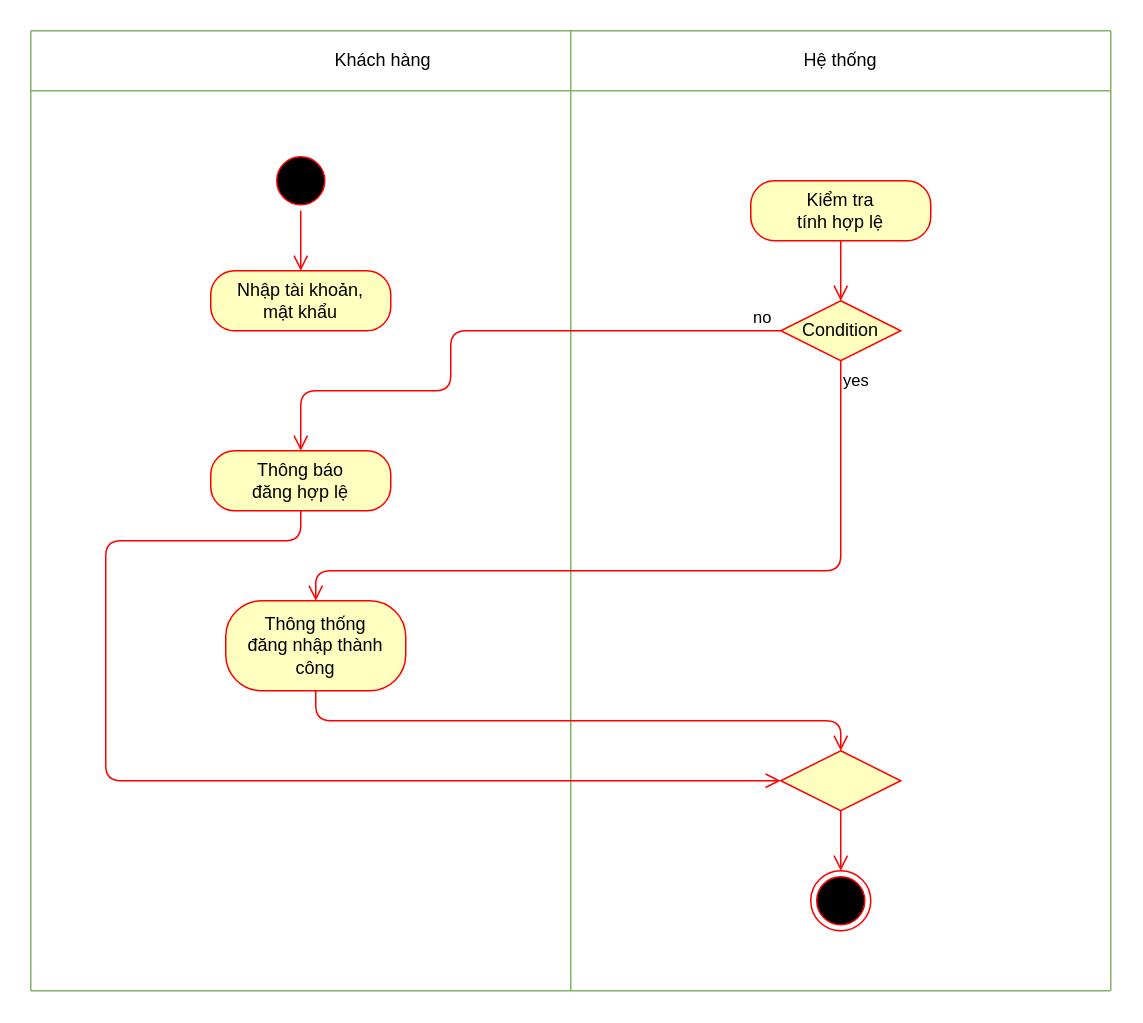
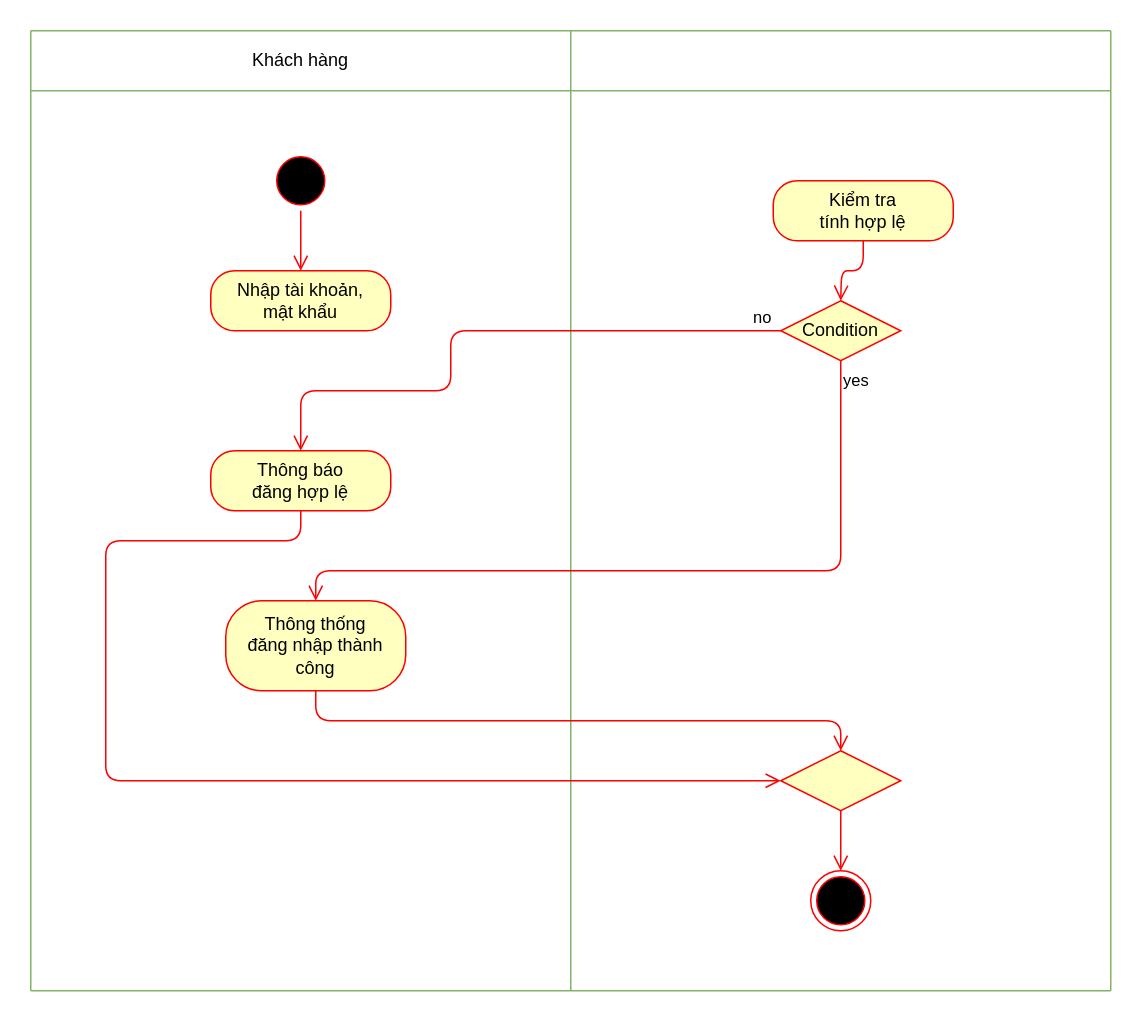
  <mxCell id="0" />
  <mxCell id="1" parent="0" />
  <mxCell id="2" value="" style="endArrow=none;html=1;fillColor=#d5e8d4;strokeColor=#82b366;" edge="1" parent="1"><mxGeometry width="50" height="50" relative="1" as="geometry"><mxPoint x="20" y="20" as="sourcePoint" /><mxPoint x="740" y="20" as="targetPoint" /></mxGeometry></mxCell>
  <mxCell id="3" value="" style="endArrow=none;html=1;fillColor=#d5e8d4;strokeColor=#82b366;" edge="1" parent="1"><mxGeometry width="50" height="50" relative="1" as="geometry"><mxPoint x="380" y="660" as="sourcePoint" /><mxPoint x="380" y="20" as="targetPoint" /></mxGeometry></mxCell>
- <mxCell id="4" value="Khách hàng" style="text;html=1;strokeColor=none;fillColor=none;align=center;verticalAlign=middle;whiteSpace=wrap;rounded=0;" vertex="1" parent="1"><mxGeometry x="215" y="30" width="80" height="20" as="geometry" /></mxCell>
- <mxCell id="5" value="Hệ thống" style="text;html=1;strokeColor=none;fillColor=none;align=center;verticalAlign=middle;whiteSpace=wrap;rounded=0;" vertex="1" parent="1"><mxGeometry x="520" y="30" width="80" height="20" as="geometry" /></mxCell>
+ <mxCell id="4" value="Khách hàng" style="text;html=1;strokeColor=none;fillColor=none;align=center;verticalAlign=middle;whiteSpace=wrap;rounded=0;" vertex="1" parent="1"><mxGeometry x="160" y="30" width="80" height="20" as="geometry" /></mxCell>
  <mxCell id="6" value="" style="endArrow=none;html=1;fillColor=#d5e8d4;strokeColor=#82b366;" edge="1" parent="1"><mxGeometry width="50" height="50" relative="1" as="geometry"><mxPoint x="20" y="60" as="sourcePoint" /><mxPoint x="740" y="60" as="targetPoint" /></mxGeometry></mxCell>
  <mxCell id="7" value="" style="endArrow=none;html=1;fillColor=#d5e8d4;strokeColor=#82b366;" edge="1" parent="1"><mxGeometry width="50" height="50" relative="1" as="geometry"><mxPoint x="20" y="660" as="sourcePoint" /><mxPoint x="20" y="20" as="targetPoint" /></mxGeometry></mxCell>
  <mxCell id="8" value="" style="endArrow=none;html=1;fillColor=#d5e8d4;strokeColor=#82b366;" edge="1" parent="1"><mxGeometry width="50" height="50" relative="1" as="geometry"><mxPoint x="740" y="660" as="sourcePoint" /><mxPoint x="740" y="20" as="targetPoint" /></mxGeometry></mxCell>
  <mxCell id="9" value="" style="ellipse;html=1;shape=startState;fillColor=#000000;strokeColor=#ff0000;" vertex="1" parent="1"><mxGeometry x="180" y="100" width="40" height="40" as="geometry" /></mxCell>
  <mxCell id="10" value="" style="edgeStyle=orthogonalEdgeStyle;html=1;verticalAlign=bottom;endArrow=open;endSize=8;strokeColor=#ff0000;" edge="1" parent="1" source="9"><mxGeometry relative="1" as="geometry"><mxPoint x="200" y="180" as="targetPoint" /></mxGeometry></mxCell>
  <mxCell id="11" value="Nhập tài khoản,&lt;br&gt;mật khẩu" style="rounded=1;whiteSpace=wrap;html=1;arcSize=40;fontColor=#000000;fillColor=#ffffc0;strokeColor=#ff0000;" vertex="1" parent="1"><mxGeometry x="140" y="180" width="120" height="40" as="geometry" /></mxCell>
- <mxCell id="12" value="Kiểm tra&lt;br&gt;tính hợp lệ" style="rounded=1;whiteSpace=wrap;html=1;arcSize=40;fontColor=#000000;fillColor=#ffffc0;strokeColor=#ff0000;" vertex="1" parent="1"><mxGeometry x="500" y="120" width="120" height="40" as="geometry" /></mxCell>
+ <mxCell id="12" value="Kiểm tra&lt;br&gt;tính hợp lệ" style="rounded=1;whiteSpace=wrap;html=1;arcSize=40;fontColor=#000000;fillColor=#ffffc0;strokeColor=#ff0000;" vertex="1" parent="1"><mxGeometry x="515" y="120" width="120" height="40" as="geometry" /></mxCell>
  <mxCell id="13" value="" style="edgeStyle=orthogonalEdgeStyle;html=1;verticalAlign=bottom;endArrow=open;endSize=8;strokeColor=#ff0000;" edge="1" parent="1" source="12"><mxGeometry relative="1" as="geometry"><mxPoint x="560" y="200" as="targetPoint" /></mxGeometry></mxCell>
  <mxCell id="14" value="Condition" style="rhombus;whiteSpace=wrap;html=1;fillColor=#ffffc0;strokeColor=#ff0000;" vertex="1" parent="1"><mxGeometry x="520" y="200" width="80" height="40" as="geometry" /></mxCell>
  <mxCell id="15" value="no" style="edgeStyle=orthogonalEdgeStyle;html=1;align=left;verticalAlign=bottom;endArrow=open;endSize=8;strokeColor=#ff0000;exitX=0;exitY=0.5;exitDx=0;exitDy=0;" edge="1" parent="1" source="14"><mxGeometry x="-0.9" relative="1" as="geometry"><mxPoint x="200" y="300" as="targetPoint" /><Array as="points"><mxPoint x="300" y="220" /><mxPoint x="300" y="260" /><mxPoint x="200" y="260" /></Array><mxPoint as="offset" /></mxGeometry></mxCell>
  <mxCell id="16" value="yes" style="edgeStyle=orthogonalEdgeStyle;html=1;align=left;verticalAlign=top;endArrow=open;endSize=8;strokeColor=#ff0000;" edge="1" parent="1" source="14" target="19"><mxGeometry x="-1" relative="1" as="geometry"><mxPoint x="560" y="280" as="targetPoint" /><Array as="points"><mxPoint x="560" y="380" /><mxPoint x="210" y="380" /></Array></mxGeometry></mxCell>
  <mxCell id="17" value="Thông báo&lt;br&gt;đăng hợp lệ" style="rounded=1;whiteSpace=wrap;html=1;arcSize=40;fontColor=#000000;fillColor=#ffffc0;strokeColor=#ff0000;" vertex="1" parent="1"><mxGeometry x="140" y="300" width="120" height="40" as="geometry" /></mxCell>
  <mxCell id="18" value="" style="edgeStyle=orthogonalEdgeStyle;html=1;verticalAlign=bottom;endArrow=open;endSize=8;strokeColor=#ff0000;entryX=0;entryY=0.5;entryDx=0;entryDy=0;" edge="1" parent="1" source="17" target="22"><mxGeometry relative="1" as="geometry"><mxPoint x="70" y="430" as="targetPoint" /><Array as="points"><mxPoint x="200" y="360" /><mxPoint x="70" y="360" /><mxPoint x="70" y="520" /></Array></mxGeometry></mxCell>
  <mxCell id="19" value="Thông thống&lt;br&gt;đăng nhập thành công" style="rounded=1;whiteSpace=wrap;html=1;arcSize=40;fontColor=#000000;fillColor=#ffffc0;strokeColor=#ff0000;" vertex="1" parent="1"><mxGeometry x="150" y="400" width="120" height="60" as="geometry" /></mxCell>
  <mxCell id="20" value="" style="edgeStyle=orthogonalEdgeStyle;html=1;verticalAlign=bottom;endArrow=open;endSize=8;strokeColor=#ff0000;entryX=0.5;entryY=0;entryDx=0;entryDy=0;" edge="1" parent="1" source="19" target="22"><mxGeometry relative="1" as="geometry"><mxPoint x="200" y="500" as="targetPoint" /><Array as="points"><mxPoint x="210" y="480" /></Array></mxGeometry></mxCell>
  <mxCell id="21" value="" style="ellipse;html=1;shape=endState;fillColor=#000000;strokeColor=#ff0000;" vertex="1" parent="1"><mxGeometry x="540" y="580" width="40" height="40" as="geometry" /></mxCell>
  <mxCell id="22" value="" style="rhombus;whiteSpace=wrap;html=1;fillColor=#ffffc0;strokeColor=#ff0000;" vertex="1" parent="1"><mxGeometry x="520" y="500" width="80" height="40" as="geometry" /></mxCell>
  <mxCell id="23" value="" style="edgeStyle=orthogonalEdgeStyle;html=1;verticalAlign=bottom;endArrow=open;endSize=8;strokeColor=#ff0000;exitX=0.5;exitY=1;exitDx=0;exitDy=0;entryX=0.5;entryY=0;entryDx=0;entryDy=0;" edge="1" parent="1" source="22" target="21"><mxGeometry relative="1" as="geometry"><mxPoint x="570" y="230" as="targetPoint" /><mxPoint x="570" y="190" as="sourcePoint" /></mxGeometry></mxCell>
  <mxCell id="24" value="" style="endArrow=none;html=1;fillColor=#d5e8d4;strokeColor=#82b366;" edge="1" parent="1"><mxGeometry width="50" height="50" relative="1" as="geometry"><mxPoint x="20" y="660" as="sourcePoint" /><mxPoint x="740" y="660" as="targetPoint" /></mxGeometry></mxCell>
